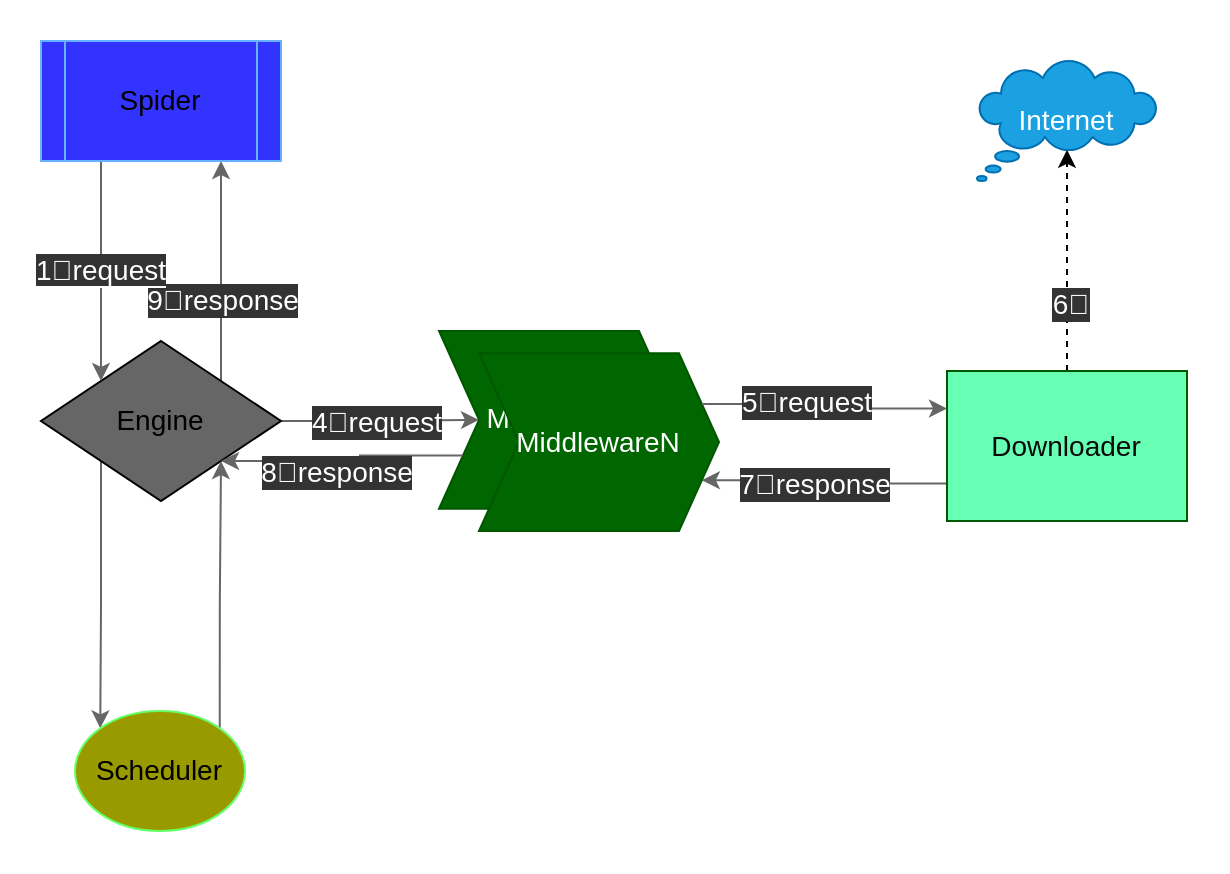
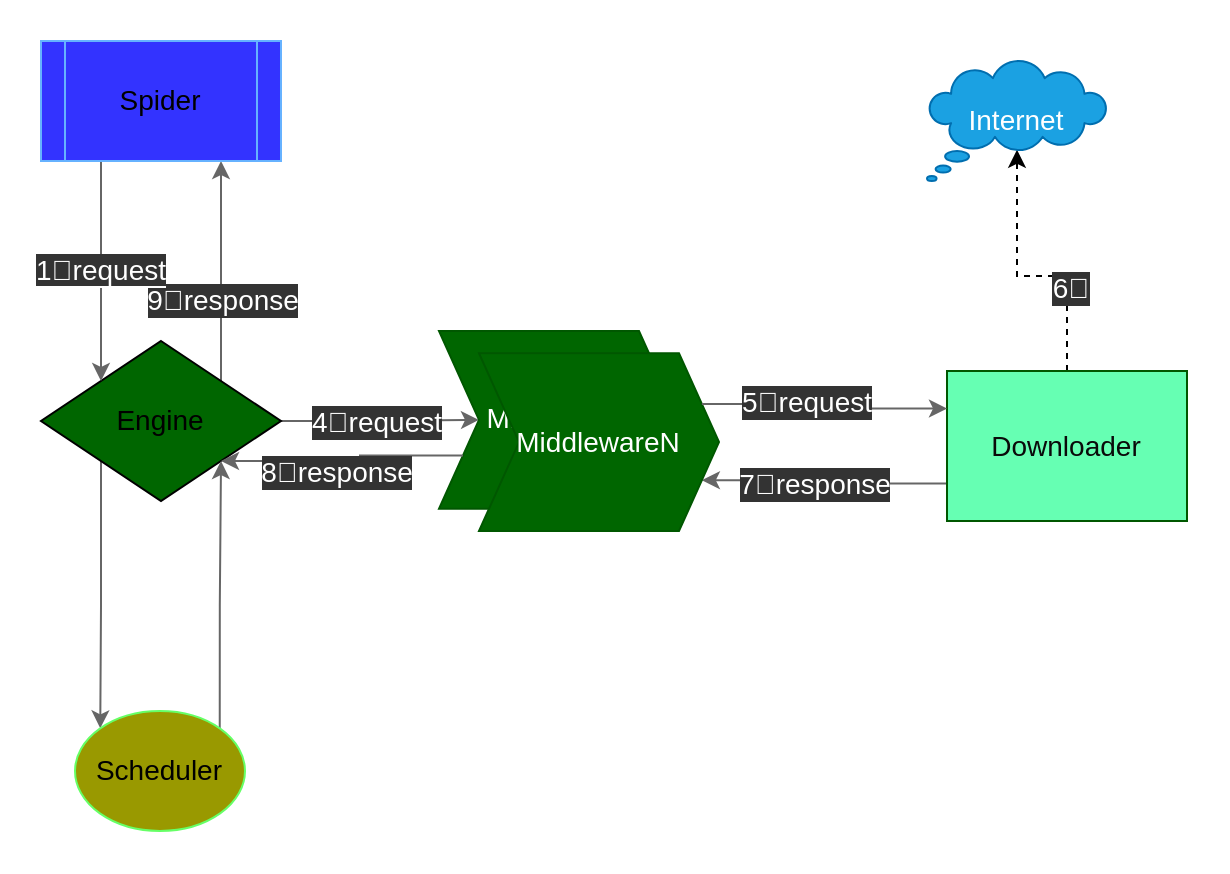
  <mxCell id="0" />
  <mxCell id="1" parent="0" />
  <mxCell id="2" style="edgeStyle=orthogonalEdgeStyle;rounded=0;orthogonalLoop=1;jettySize=auto;html=1;exitX=1;exitY=0;exitDx=0;exitDy=0;entryX=0.75;entryY=1;entryDx=0;entryDy=0;fontColor=#0A0A0A;fontSize=14;fillColor=#f5f5f5;strokeColor=#666666;" parent="1" source="7" target="16" edge="1"><mxGeometry relative="1" as="geometry" /></mxCell>
  <mxCell id="3" value="9⃣️response" style="edgeLabel;html=1;align=center;verticalAlign=middle;resizable=0;points=[];fontSize=14;labelBackgroundColor=#333333;fontColor=#FFFFFF;" parent="2" vertex="1" connectable="0"><mxGeometry x="-0.029" relative="1" as="geometry"><mxPoint y="12" as="offset" /></mxGeometry></mxCell>
  <mxCell id="4" style="edgeStyle=orthogonalEdgeStyle;rounded=0;orthogonalLoop=1;jettySize=auto;html=1;exitX=0;exitY=1;exitDx=0;exitDy=0;entryX=0;entryY=0;entryDx=0;entryDy=0;fontSize=14;fontColor=#0A0A0A;fillColor=#f5f5f5;strokeColor=#666666;" parent="1" source="7" target="9" edge="1"><mxGeometry relative="1" as="geometry" /></mxCell>
  <mxCell id="5" style="edgeStyle=orthogonalEdgeStyle;rounded=0;orthogonalLoop=1;jettySize=auto;html=1;exitX=1;exitY=0.5;exitDx=0;exitDy=0;entryX=0;entryY=0.5;entryDx=0;entryDy=0;fontSize=14;fontColor=#0A0A0A;fillColor=#f5f5f5;strokeColor=#666666;" parent="1" source="7" target="19" edge="1"><mxGeometry relative="1" as="geometry" /></mxCell>
  <mxCell id="6" value="4⃣️request" style="edgeLabel;html=1;align=center;verticalAlign=middle;resizable=0;points=[];fontSize=14;fontColor=#FFFFFF;labelBackgroundColor=#333333;" parent="5" vertex="1" connectable="0"><mxGeometry x="-0.015" y="-1" relative="1" as="geometry"><mxPoint x="-1" as="offset" /></mxGeometry></mxCell>
- <mxCell id="7" value="Engine" style="rhombus;whiteSpace=wrap;html=1;fillColor=#666666;fontSize=14;" parent="1" vertex="1"><mxGeometry x="20" y="170" width="120" height="80" as="geometry" /></mxCell>
+ <mxCell id="7" value="Engine" style="rhombus;whiteSpace=wrap;html=1;fillColor=#006600;fontSize=14;" parent="1" vertex="1"><mxGeometry x="20" y="170" width="120" height="80" as="geometry" /></mxCell>
  <mxCell id="8" style="edgeStyle=orthogonalEdgeStyle;rounded=0;orthogonalLoop=1;jettySize=auto;html=1;exitX=1;exitY=0;exitDx=0;exitDy=0;entryX=1;entryY=1;entryDx=0;entryDy=0;fontSize=14;fontColor=#0A0A0A;fillColor=#f5f5f5;strokeColor=#666666;" parent="1" source="9" target="7" edge="1"><mxGeometry relative="1" as="geometry" /></mxCell>
  <mxCell id="9" value="Scheduler" style="ellipse;whiteSpace=wrap;html=1;strokeColor=#66FF66;fontSize=14;fillColor=#999900;" parent="1" vertex="1"><mxGeometry x="37" y="355" width="85" height="60" as="geometry" /></mxCell>
  <mxCell id="10" style="edgeStyle=orthogonalEdgeStyle;rounded=0;orthogonalLoop=1;jettySize=auto;html=1;exitX=0.5;exitY=0;exitDx=0;exitDy=0;entryX=0.5;entryY=0.74;entryDx=0;entryDy=0;entryPerimeter=0;fontSize=14;fontColor=#0A0A0A;dashed=1;" parent="1" source="14" target="17" edge="1"><mxGeometry relative="1" as="geometry" /></mxCell>
  <mxCell id="11" value="6⃣️" style="edgeLabel;html=1;align=center;verticalAlign=middle;resizable=0;points=[];fontSize=14;fontColor=#FFFFFF;labelBackgroundColor=#333333;" parent="10" vertex="1" connectable="0"><mxGeometry x="-0.383" y="-1" relative="1" as="geometry"><mxPoint as="offset" /></mxGeometry></mxCell>
  <mxCell id="12" style="edgeStyle=orthogonalEdgeStyle;rounded=0;orthogonalLoop=1;jettySize=auto;html=1;exitX=0;exitY=0.75;exitDx=0;exitDy=0;entryX=1;entryY=0.75;entryDx=0;entryDy=0;fontSize=14;fontColor=#FFFFFF;fillColor=#f5f5f5;strokeColor=#666666;" parent="1" source="14" target="20" edge="1"><mxGeometry relative="1" as="geometry" /></mxCell>
  <mxCell id="13" value="7⃣️response" style="edgeLabel;html=1;align=center;verticalAlign=middle;resizable=0;points=[];fontSize=14;fontColor=#FFFFFF;labelBackgroundColor=#333333;" parent="12" vertex="1" connectable="0"><mxGeometry x="0.088" y="2" relative="1" as="geometry"><mxPoint as="offset" /></mxGeometry></mxCell>
  <mxCell id="14" value="Downloader" style="whiteSpace=wrap;html=1;strokeColor=#005700;fillColor=#66FFB3;fontColor=#0A0A0A;fontSize=14;" parent="1" vertex="1"><mxGeometry x="473" y="185" width="120" height="75" as="geometry" /></mxCell>
  <mxCell id="15" value="&lt;font color=&quot;#ffffff&quot; style=&quot;background-color: rgb(51 , 51 , 51)&quot;&gt;1⃣️request&lt;/font&gt;" style="edgeStyle=orthogonalEdgeStyle;rounded=0;orthogonalLoop=1;jettySize=auto;html=1;exitX=0.25;exitY=1;exitDx=0;exitDy=0;entryX=0;entryY=0;entryDx=0;entryDy=0;fontColor=#0A0A0A;fontSize=14;fillColor=#f5f5f5;strokeColor=#666666;" parent="1" source="16" target="7" edge="1"><mxGeometry relative="1" as="geometry" /></mxCell>
  <mxCell id="16" value="Spider" style="shape=process;whiteSpace=wrap;html=1;backgroundOutline=1;strokeColor=#66B2FF;fontSize=14;fillColor=#3333FF;" parent="1" vertex="1"><mxGeometry x="20" y="20" width="120" height="60" as="geometry" /></mxCell>
- <mxCell id="17" value="Internet" style="whiteSpace=wrap;html=1;shape=mxgraph.basic.cloud_callout;strokeColor=#006EAF;fillColor=#1ba1e2;fontColor=#ffffff;fontSize=14;" parent="1" vertex="1"><mxGeometry x="488" y="30" width="90" height="60" as="geometry" /></mxCell>
+ <mxCell id="17" value="Internet" style="whiteSpace=wrap;html=1;shape=mxgraph.basic.cloud_callout;strokeColor=#006EAF;fillColor=#1ba1e2;fontColor=#ffffff;fontSize=14;" parent="1" vertex="1"><mxGeometry x="463" y="30" width="90" height="60" as="geometry" /></mxCell>
  <mxCell id="18" value="" style="group" parent="1" vertex="1" connectable="0"><mxGeometry x="219" y="165" width="140" height="100" as="geometry" /></mxCell>
  <mxCell id="19" value="Middleware" style="shape=step;perimeter=stepPerimeter;whiteSpace=wrap;html=1;fixedSize=1;strokeColor=#005700;fontColor=#ffffff;fillColor=#006600;fontSize=14;" parent="18" vertex="1"><mxGeometry width="120" height="88.889" as="geometry" /></mxCell>
  <mxCell id="20" value="MiddlewareN" style="shape=step;perimeter=stepPerimeter;whiteSpace=wrap;html=1;fixedSize=1;strokeColor=#005700;fontColor=#ffffff;fillColor=#006600;fontSize=14;" parent="18" vertex="1"><mxGeometry x="20" y="11.111" width="120" height="88.889" as="geometry" /></mxCell>
  <mxCell id="21" style="edgeStyle=orthogonalEdgeStyle;rounded=0;orthogonalLoop=1;jettySize=auto;html=1;exitX=0;exitY=0.75;exitDx=0;exitDy=0;entryX=1;entryY=1;entryDx=0;entryDy=0;fontSize=14;fontColor=#FFFFFF;fillColor=#f5f5f5;strokeColor=#666666;" parent="1" source="19" target="7" edge="1"><mxGeometry relative="1" as="geometry" /></mxCell>
  <mxCell id="22" value="8⃣️response" style="edgeLabel;html=1;align=center;verticalAlign=middle;resizable=0;points=[];fontSize=14;fontColor=#FFFFFF;labelBackgroundColor=#333333;" parent="21" vertex="1" connectable="0"><mxGeometry x="0.044" y="5" relative="1" as="geometry"><mxPoint x="-1" as="offset" /></mxGeometry></mxCell>
  <mxCell id="23" style="edgeStyle=orthogonalEdgeStyle;rounded=0;orthogonalLoop=1;jettySize=auto;html=1;exitX=1;exitY=0.25;exitDx=0;exitDy=0;entryX=0;entryY=0.25;entryDx=0;entryDy=0;fontSize=14;fontColor=#FFFFFF;fillColor=#f5f5f5;strokeColor=#666666;" parent="1" source="20" target="14" edge="1"><mxGeometry relative="1" as="geometry" /></mxCell>
  <mxCell id="24" value="5⃣️request" style="edgeLabel;html=1;align=center;verticalAlign=middle;resizable=0;points=[];fontSize=14;labelBackgroundColor=#333333;fontColor=#FFFFFF;" parent="23" vertex="1" connectable="0"><mxGeometry x="-0.208" y="1" relative="1" as="geometry"><mxPoint x="3" as="offset" /></mxGeometry></mxCell>
